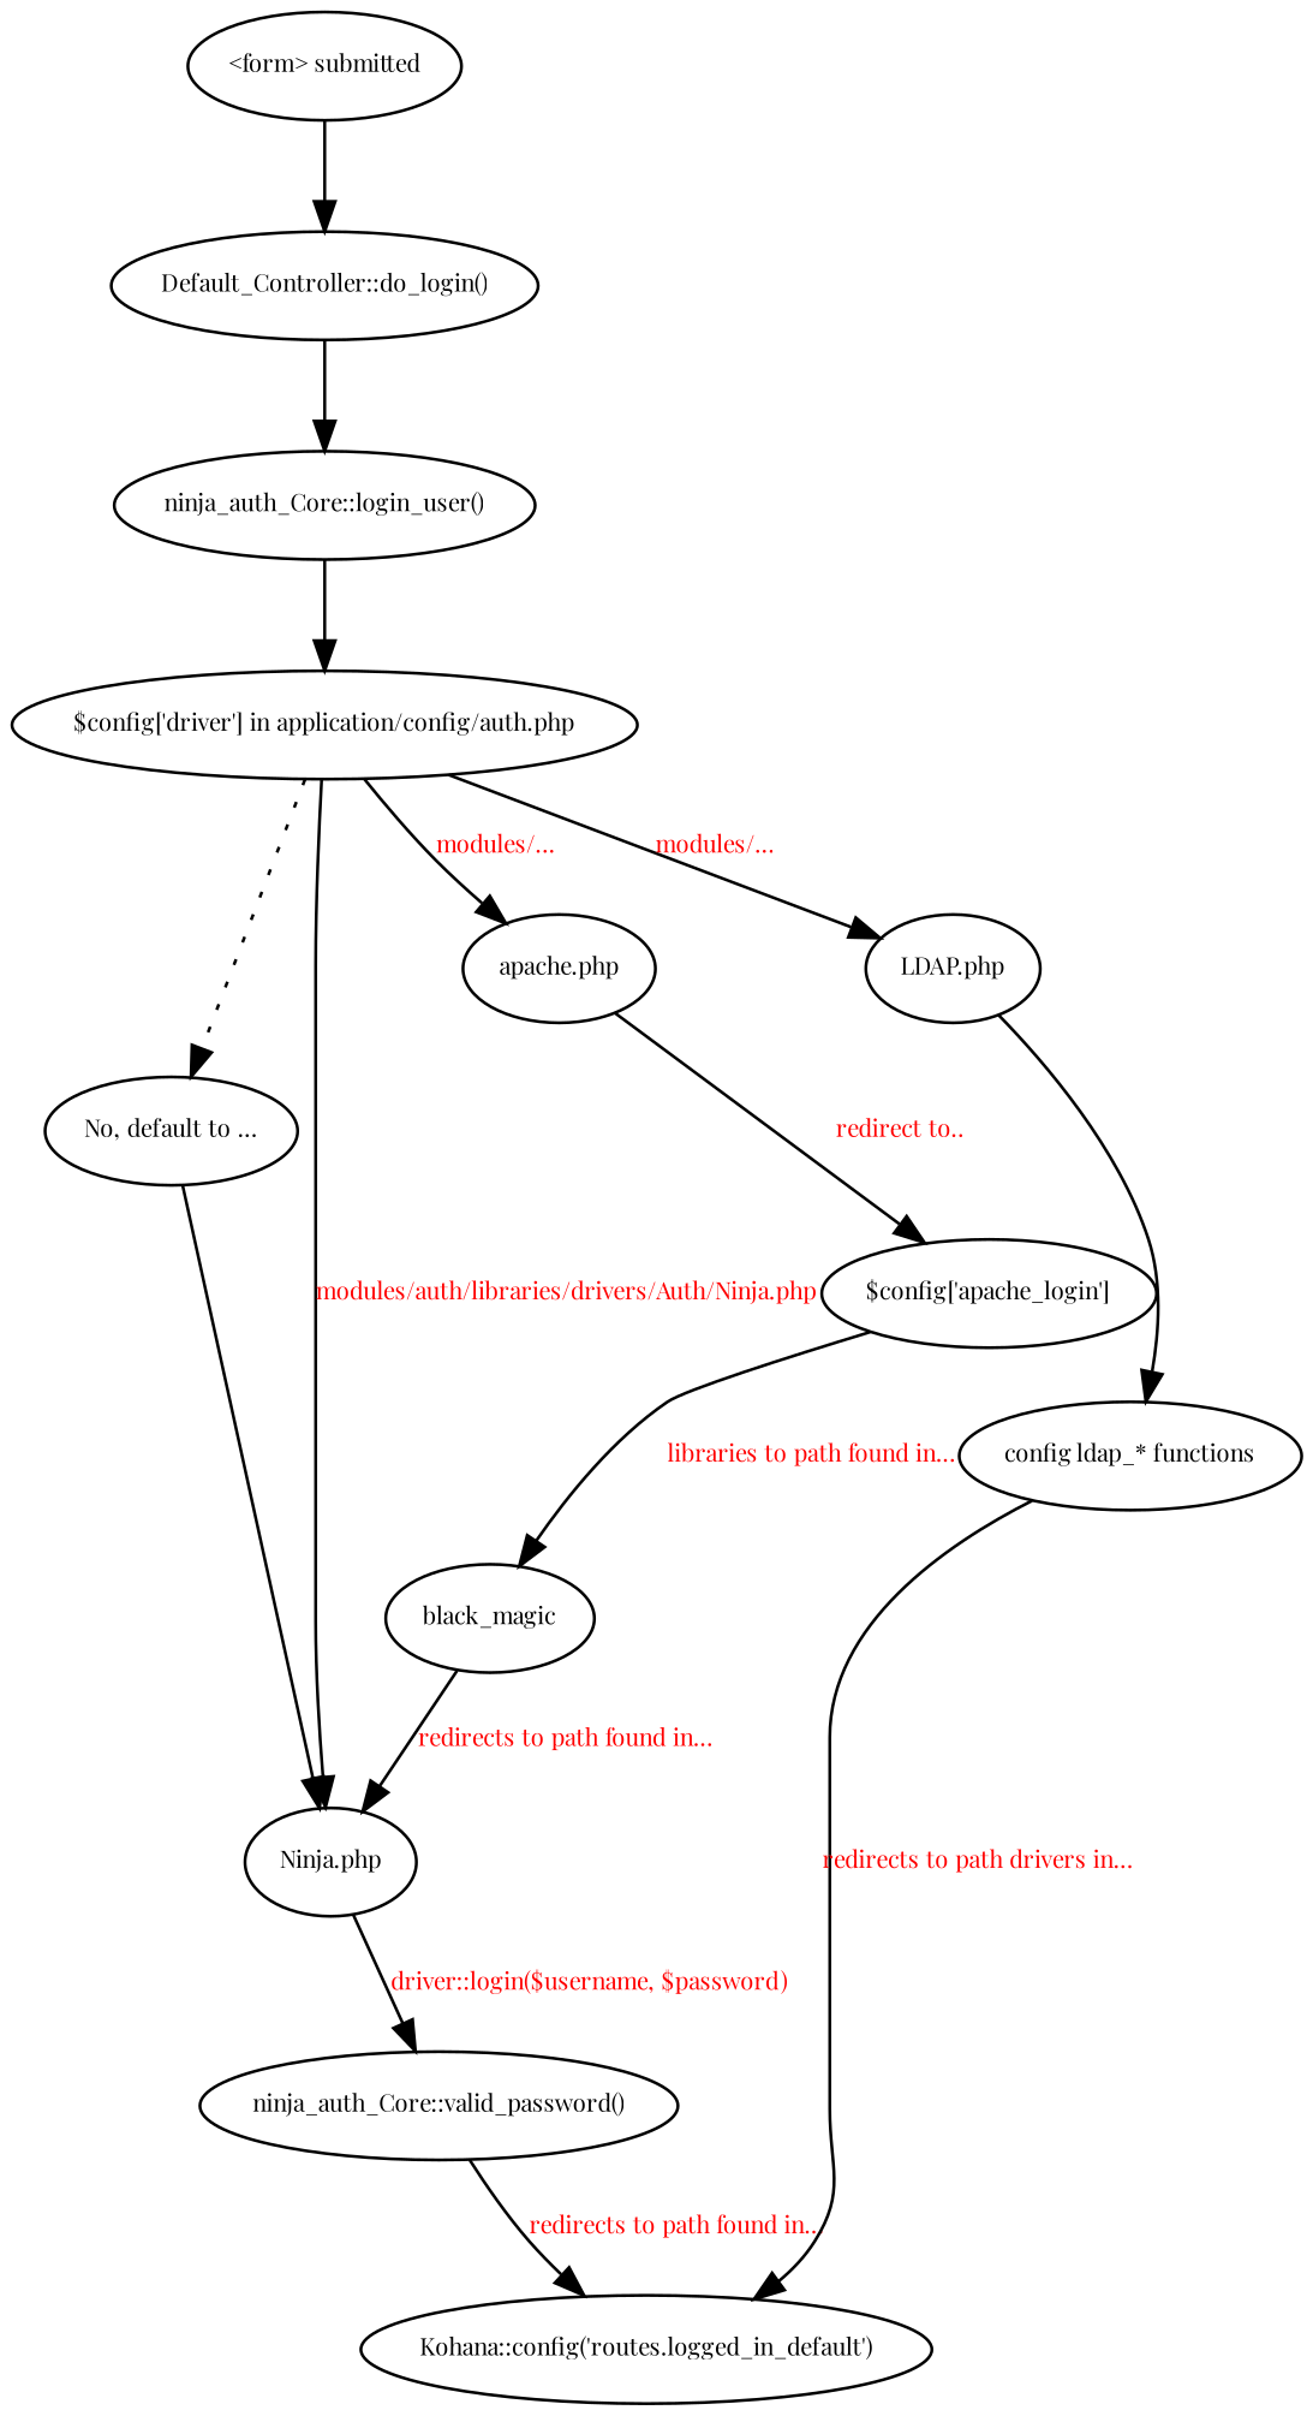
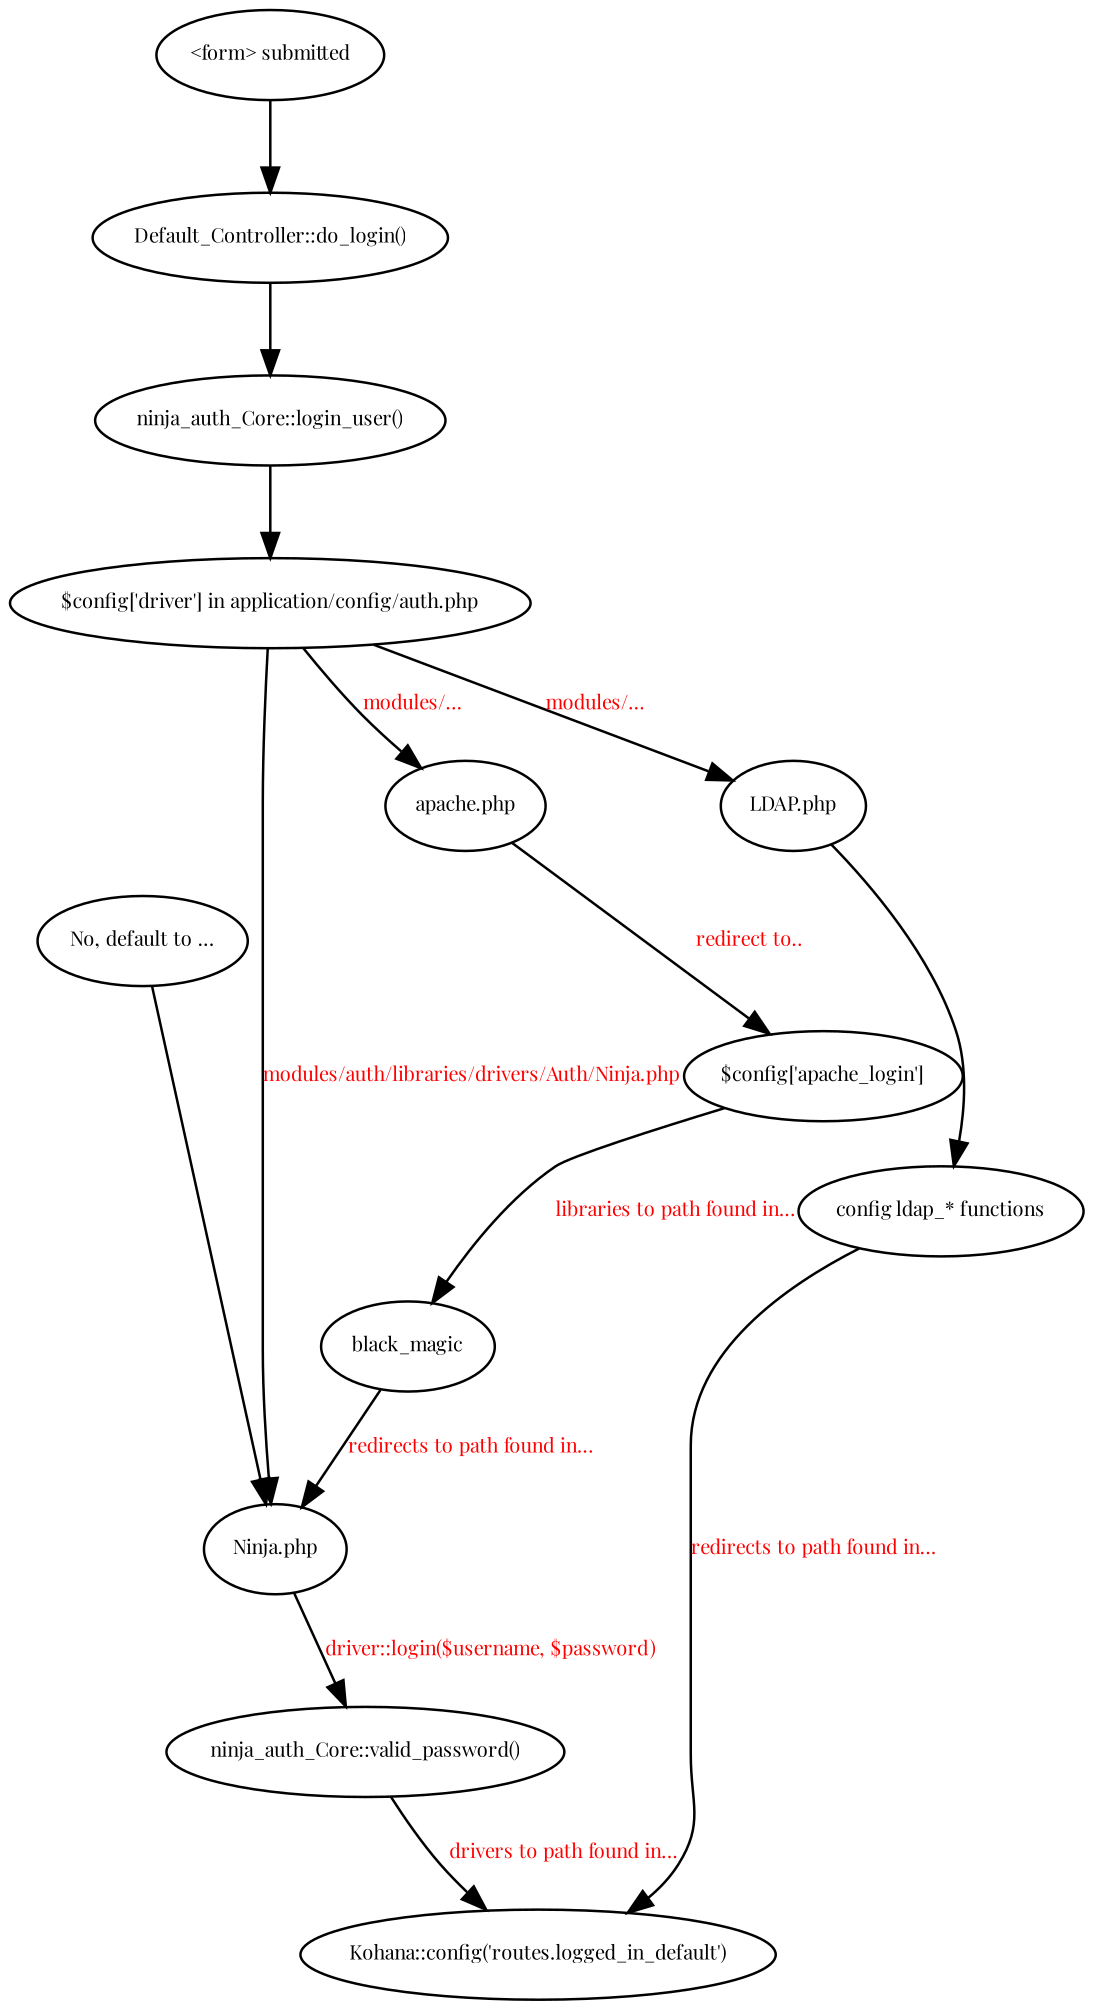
  digraph {
    fontname="Playfair Display"
    nodesep=0
    node [fontname="Playfair Display" fontsize=8]
    edge [fontcolor=Red fontname="Playfair Display" fontsize=8]
    n1 [label="<form> submitted"]
    n2 [label="Default_Controller::do_login()"]
    n3 [label="ninja_auth_Core::login_user()"]
    n4 [label="$config['driver'] in application/config/auth.php"]
    n5 [label="No, default to ..."]
    "Ninja.php"
    "apache.php"
    "LDAP.php"
    n9 [label="ninja_auth_Core::valid_password()"]
    n10 [label="$config['apache_login']"]
    n11 [label="config ldap_* functions"]
    n12 [label="Kohana::config('routes.logged_in_default')"]
    black_magic
    n1 -> n2
    n2 -> n3
    n3 -> n4
-   n4 -> n5 [style=dotted]
    n4 -> "Ninja.php" [label="modules/auth/libraries/drivers/Auth/Ninja.php"]
    n4 -> "apache.php" [label="modules/..."]
    n4 -> "LDAP.php" [label="modules/..."]
    n5 -> "Ninja.php"
    "Ninja.php" -> n9 [label="driver::login($username, $password)"]
    "apache.php" -> n10 [label="redirect to.."]
    "LDAP.php" -> n11
-   n9 -> n12 [label="redirects to path found in..."]
+   n9 -> n12 [label="drivers to path found in..."]
    n10 -> black_magic [label="libraries to path found in..."]
-   n11 -> n12 [label="redirects to path drivers in..."]
+   n11 -> n12 [label="redirects to path found in..."]
    black_magic -> "Ninja.php" [label="redirects to path found in..."]
  }
